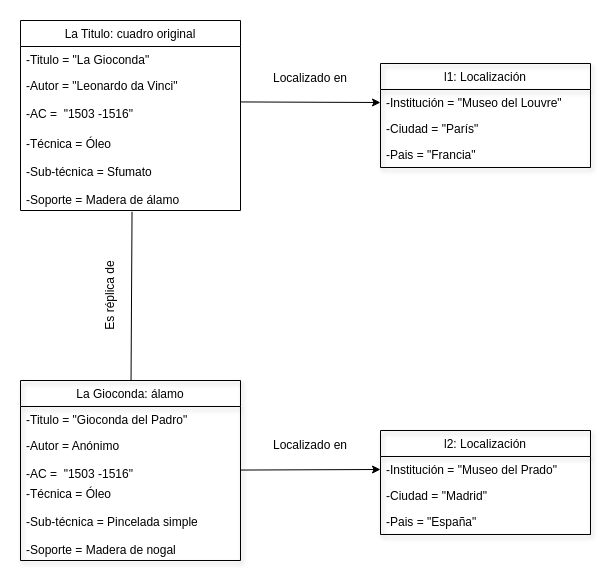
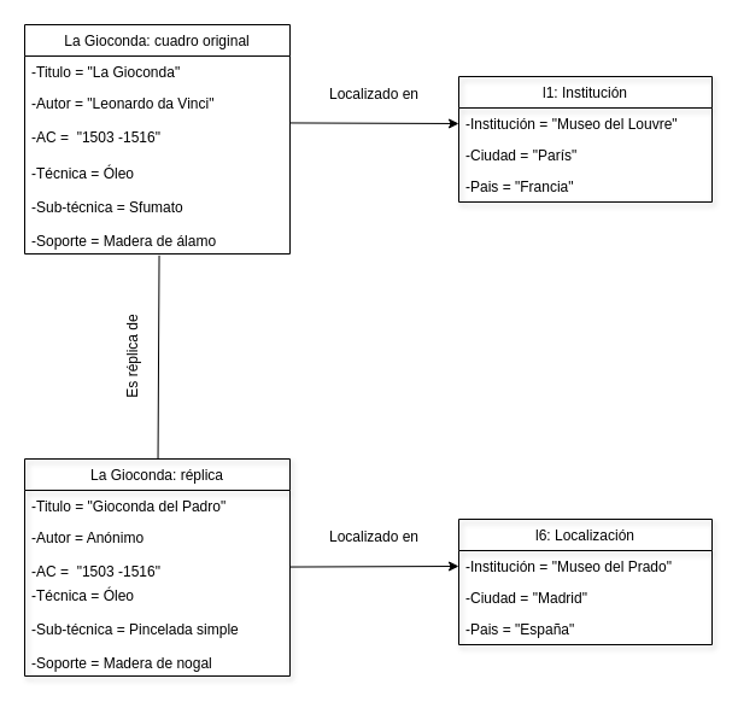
  <mxCell id="0" />
  <mxCell id="1" parent="0" />
- <mxCell id="2" value="La Titulo: cuadro original" style="swimlane;fontStyle=0;childLayout=stackLayout;horizontal=1;startSize=26;fillColor=none;horizontalStack=0;resizeParent=1;resizeParentMax=0;resizeLast=0;collapsible=1;marginBottom=0;" vertex="1" parent="1"><mxGeometry x="20" y="20" width="220" height="190" as="geometry" /></mxCell>
+ <mxCell id="2" value="La Gioconda: cuadro original" style="swimlane;fontStyle=0;childLayout=stackLayout;horizontal=1;startSize=26;fillColor=none;horizontalStack=0;resizeParent=1;resizeParentMax=0;resizeLast=0;collapsible=1;marginBottom=0;" vertex="1" parent="1"><mxGeometry x="20" y="20" width="220" height="190" as="geometry" /></mxCell>
  <mxCell id="3" value="-Titulo = &quot;La Gioconda&quot;" style="text;strokeColor=none;fillColor=none;align=left;verticalAlign=top;spacingLeft=4;spacingRight=4;overflow=hidden;rotatable=0;points=[[0,0.5],[1,0.5]];portConstraint=eastwest;" vertex="1" parent="2"><mxGeometry y="26" width="220" height="26" as="geometry" /></mxCell>
  <mxCell id="4" value="-Autor = &quot;Leonardo da Vinci&quot;&#10;&#10;-AC =  &quot;1503 -1516&quot;" style="text;strokeColor=none;fillColor=none;align=left;verticalAlign=top;spacingLeft=4;spacingRight=4;overflow=hidden;rotatable=0;points=[[0,0.5],[1,0.5]];portConstraint=eastwest;" vertex="1" parent="2"><mxGeometry y="52" width="220" height="58" as="geometry" /></mxCell>
  <mxCell id="5" value="-Técnica = Óleo&#10;&#10;-Sub-técnica = Sfumato&#10;&#10;-Soporte = Madera de álamo" style="text;strokeColor=none;fillColor=none;align=left;verticalAlign=top;spacingLeft=4;spacingRight=4;overflow=hidden;rotatable=0;points=[[0,0.5],[1,0.5]];portConstraint=eastwest;shadow=1;" vertex="1" parent="2"><mxGeometry y="110" width="220" height="80" as="geometry" /></mxCell>
  <mxCell id="6" style="edgeStyle=none;html=1;entryX=0.507;entryY=1.016;entryDx=0;entryDy=0;entryPerimeter=0;endArrow=none;endFill=0;" edge="1" parent="1" source="8" target="5"><mxGeometry relative="1" as="geometry" /></mxCell>
  <mxCell id="7" style="edgeStyle=none;html=1;entryX=0;entryY=0.5;entryDx=0;entryDy=0;endArrow=classic;endFill=1;" edge="1" parent="1" source="8" target="17"><mxGeometry relative="1" as="geometry" /></mxCell>
- <mxCell id="8" value="La Gioconda: álamo" style="swimlane;fontStyle=0;childLayout=stackLayout;horizontal=1;startSize=26;fillColor=none;horizontalStack=0;resizeParent=1;resizeParentMax=0;resizeLast=0;collapsible=1;marginBottom=0;shadow=1;" vertex="1" parent="1"><mxGeometry x="20" y="380" width="220" height="180" as="geometry" /></mxCell>
+ <mxCell id="8" value="La Gioconda: réplica" style="swimlane;fontStyle=0;childLayout=stackLayout;horizontal=1;startSize=26;fillColor=none;horizontalStack=0;resizeParent=1;resizeParentMax=0;resizeLast=0;collapsible=1;marginBottom=0;shadow=1;" vertex="1" parent="1"><mxGeometry x="20" y="380" width="220" height="180" as="geometry" /></mxCell>
  <mxCell id="9" value="-Titulo = &quot;Gioconda del Padro&quot;" style="text;strokeColor=none;fillColor=none;align=left;verticalAlign=top;spacingLeft=4;spacingRight=4;overflow=hidden;rotatable=0;points=[[0,0.5],[1,0.5]];portConstraint=eastwest;shadow=1;" vertex="1" parent="8"><mxGeometry y="26" width="220" height="26" as="geometry" /></mxCell>
  <mxCell id="10" value="-Autor = Anónimo&#10;&#10;-AC =  &quot;1503 -1516&quot;" style="text;strokeColor=none;fillColor=none;align=left;verticalAlign=top;spacingLeft=4;spacingRight=4;overflow=hidden;rotatable=0;points=[[0,0.5],[1,0.5]];portConstraint=eastwest;shadow=1;" vertex="1" parent="8"><mxGeometry y="52" width="220" height="48" as="geometry" /></mxCell>
  <mxCell id="11" value="-Técnica = Óleo&#10;&#10;-Sub-técnica = Pincelada simple&#10;&#10;-Soporte = Madera de nogal" style="text;strokeColor=none;fillColor=none;align=left;verticalAlign=top;spacingLeft=4;spacingRight=4;overflow=hidden;rotatable=0;points=[[0,0.5],[1,0.5]];portConstraint=eastwest;shadow=1;" vertex="1" parent="8"><mxGeometry y="100" width="220" height="80" as="geometry" /></mxCell>
- <mxCell id="12" value="l1: Localización" style="swimlane;fontStyle=0;childLayout=stackLayout;horizontal=1;startSize=26;fillColor=none;horizontalStack=0;resizeParent=1;resizeParentMax=0;resizeLast=0;collapsible=1;marginBottom=0;shadow=1;" vertex="1" parent="1"><mxGeometry x="380" y="63" width="210" height="104" as="geometry" /></mxCell>
+ <mxCell id="12" value="l1: Institución" style="swimlane;fontStyle=0;childLayout=stackLayout;horizontal=1;startSize=26;fillColor=none;horizontalStack=0;resizeParent=1;resizeParentMax=0;resizeLast=0;collapsible=1;marginBottom=0;shadow=1;" vertex="1" parent="1"><mxGeometry x="380" y="63" width="210" height="104" as="geometry" /></mxCell>
  <mxCell id="13" value="-Institución = &quot;Museo del Louvre&quot;" style="text;strokeColor=none;fillColor=none;align=left;verticalAlign=top;spacingLeft=4;spacingRight=4;overflow=hidden;rotatable=0;points=[[0,0.5],[1,0.5]];portConstraint=eastwest;shadow=1;" vertex="1" parent="12"><mxGeometry y="26" width="210" height="26" as="geometry" /></mxCell>
  <mxCell id="14" value="-Ciudad = &quot;París&quot;" style="text;strokeColor=none;fillColor=none;align=left;verticalAlign=top;spacingLeft=4;spacingRight=4;overflow=hidden;rotatable=0;points=[[0,0.5],[1,0.5]];portConstraint=eastwest;shadow=1;" vertex="1" parent="12"><mxGeometry y="52" width="210" height="26" as="geometry" /></mxCell>
  <mxCell id="15" value="-Pais = &quot;Francia&quot;" style="text;strokeColor=none;fillColor=none;align=left;verticalAlign=top;spacingLeft=4;spacingRight=4;overflow=hidden;rotatable=0;points=[[0,0.5],[1,0.5]];portConstraint=eastwest;shadow=1;" vertex="1" parent="12"><mxGeometry y="78" width="210" height="26" as="geometry" /></mxCell>
- <mxCell id="16" value="l2: Localización" style="swimlane;fontStyle=0;childLayout=stackLayout;horizontal=1;startSize=26;fillColor=none;horizontalStack=0;resizeParent=1;resizeParentMax=0;resizeLast=0;collapsible=1;marginBottom=0;shadow=1;" vertex="1" parent="1"><mxGeometry x="380" y="430" width="210" height="104" as="geometry" /></mxCell>
+ <mxCell id="16" value="l6: Localización" style="swimlane;fontStyle=0;childLayout=stackLayout;horizontal=1;startSize=26;fillColor=none;horizontalStack=0;resizeParent=1;resizeParentMax=0;resizeLast=0;collapsible=1;marginBottom=0;shadow=1;" vertex="1" parent="1"><mxGeometry x="380" y="430" width="210" height="104" as="geometry" /></mxCell>
  <mxCell id="17" value="-Institución = &quot;Museo del Prado&quot;" style="text;strokeColor=none;fillColor=none;align=left;verticalAlign=top;spacingLeft=4;spacingRight=4;overflow=hidden;rotatable=0;points=[[0,0.5],[1,0.5]];portConstraint=eastwest;shadow=1;" vertex="1" parent="16"><mxGeometry y="26" width="210" height="26" as="geometry" /></mxCell>
  <mxCell id="18" value="-Ciudad = &quot;Madrid&quot;" style="text;strokeColor=none;fillColor=none;align=left;verticalAlign=top;spacingLeft=4;spacingRight=4;overflow=hidden;rotatable=0;points=[[0,0.5],[1,0.5]];portConstraint=eastwest;shadow=1;" vertex="1" parent="16"><mxGeometry y="52" width="210" height="26" as="geometry" /></mxCell>
  <mxCell id="19" value="-Pais = &quot;España&quot;" style="text;strokeColor=none;fillColor=none;align=left;verticalAlign=top;spacingLeft=4;spacingRight=4;overflow=hidden;rotatable=0;points=[[0,0.5],[1,0.5]];portConstraint=eastwest;shadow=1;" vertex="1" parent="16"><mxGeometry y="78" width="210" height="26" as="geometry" /></mxCell>
  <mxCell id="20" style="edgeStyle=none;html=1;entryX=0;entryY=0.5;entryDx=0;entryDy=0;endArrow=classic;endFill=1;" edge="1" parent="1" source="4" target="13"><mxGeometry relative="1" as="geometry" /></mxCell>
  <mxCell id="21" value="Localizado en" style="text;html=1;strokeColor=none;fillColor=none;align=center;verticalAlign=middle;whiteSpace=wrap;rounded=0;shadow=1;" vertex="1" parent="1"><mxGeometry x="270" y="63" width="80" height="30" as="geometry" /></mxCell>
  <mxCell id="22" value="Localizado en" style="text;html=1;strokeColor=none;fillColor=none;align=center;verticalAlign=middle;whiteSpace=wrap;rounded=0;shadow=1;" vertex="1" parent="1"><mxGeometry x="270" y="430" width="80" height="30" as="geometry" /></mxCell>
  <mxCell id="23" value="Es réplica de" style="text;html=1;strokeColor=none;fillColor=none;align=center;verticalAlign=middle;whiteSpace=wrap;rounded=0;shadow=1;rotation=-90;" vertex="1" parent="1"><mxGeometry x="70" y="280" width="80" height="30" as="geometry" /></mxCell>
